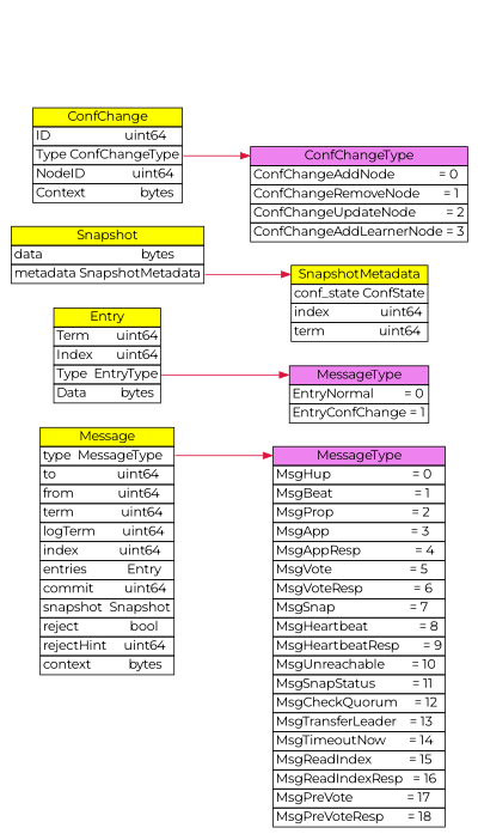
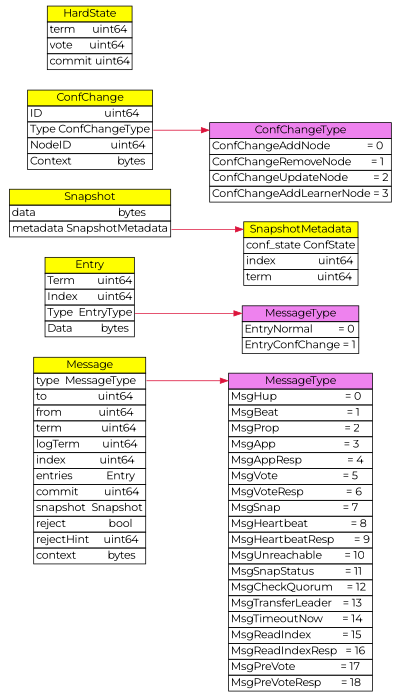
  digraph {
    fontname=Montserrat
    rankdir=LR
    node [fontname=Montserrat shape=none]
    edge [color=crimson fontname=Montserrat fontsize=10 headport=head style=solid tailport=type]
    n1 [label=<<table border="0" cellspacing="0">     <tr><td bgcolor="yellow" border="1">Message</td></tr>     <tr><td border="1" align="left" port="type">type&nbsp;&nbsp;MessageType</td></tr>     <tr><td border="1" align="left">to&nbsp;&nbsp;&nbsp;&nbsp;&nbsp;&nbsp;&nbsp;&nbsp;&nbsp;&nbsp;&nbsp;&nbsp;&nbsp;&nbsp;&nbsp;&nbsp;&nbsp;&nbsp;uint64</td></tr>     <tr><td border="1" align="left">from&nbsp;&nbsp;&nbsp;&nbsp;&nbsp;&nbsp;&nbsp;&nbsp;&nbsp;&nbsp;&nbsp;&nbsp;&nbsp;uint64</td></tr>     <tr><td border="1" align="left">term&nbsp;&nbsp;&nbsp;&nbsp;&nbsp;&nbsp;&nbsp;&nbsp;&nbsp;&nbsp;&nbsp;&nbsp;&nbsp;&nbsp;uint64</td></tr>     <tr><td border="1" align="left">logTerm&nbsp;&nbsp;&nbsp;&nbsp;&nbsp;&nbsp;&nbsp;&nbsp;uint64</td></tr>     <tr><td border="1" align="left">index&nbsp;&nbsp;&nbsp;&nbsp;&nbsp;&nbsp;&nbsp;&nbsp;&nbsp;&nbsp;&nbsp;&nbsp;uint64</td></tr>     <tr><td border="1" align="left" port="entries">entries&nbsp;&nbsp;&nbsp;&nbsp;&nbsp;&nbsp;&nbsp;&nbsp;&nbsp;&nbsp;&nbsp;&nbsp;Entry</td></tr>     <tr><td border="1" align="left">commit&nbsp;&nbsp;&nbsp;&nbsp;&nbsp;&nbsp;&nbsp;&nbsp;&nbsp;uint64</td></tr>     <tr><td border="1" align="left" port="snapshot">snapshot&nbsp;&nbsp;Snapshot</td></tr>     <tr><td border="1" align="left">reject&nbsp;&nbsp;&nbsp;&nbsp;&nbsp;&nbsp;&nbsp;&nbsp;&nbsp;&nbsp;&nbsp;&nbsp;&nbsp;&nbsp;&nbsp;bool</td></tr>     <tr><td border="1" align="left">rejectHint&nbsp;&nbsp;&nbsp;&nbsp;&nbsp;uint64</td></tr>     <tr><td border="1" align="left">context&nbsp;&nbsp;&nbsp;&nbsp;&nbsp;&nbsp;&nbsp;&nbsp;&nbsp;&nbsp;&nbsp;bytes</td></tr>     </table>>]
    n2 [label=<<table border="0" cellspacing="0">     <tr><td bgcolor="#EE82EE" border="1" port="head">MessageType</td></tr> 	<tr><td border="1" align="left">MsgHup&nbsp;&nbsp;&nbsp;&nbsp;&nbsp;&nbsp;&nbsp;&nbsp;&nbsp;&nbsp;&nbsp;&nbsp;&nbsp;&nbsp;&nbsp;&nbsp;&nbsp;&nbsp;&nbsp;&nbsp;&nbsp;&nbsp;&nbsp;&nbsp;=&nbsp;0</td></tr> 	<tr><td border="1" align="left">MsgBeat&nbsp;&nbsp;&nbsp;&nbsp;&nbsp;&nbsp;&nbsp;&nbsp;&nbsp;&nbsp;&nbsp;&nbsp;&nbsp;&nbsp;&nbsp;&nbsp;&nbsp;&nbsp;&nbsp;&nbsp;&nbsp;&nbsp;&nbsp;&nbsp;=&nbsp;1</td></tr> 	<tr><td border="1" align="left">MsgProp&nbsp;&nbsp;&nbsp;&nbsp;&nbsp;&nbsp;&nbsp;&nbsp;&nbsp;&nbsp;&nbsp;&nbsp;&nbsp;&nbsp;&nbsp;&nbsp;&nbsp;&nbsp;&nbsp;&nbsp;&nbsp;&nbsp;&nbsp;=&nbsp;2</td></tr> 	<tr><td border="1" align="left">MsgApp&nbsp;&nbsp;&nbsp;&nbsp;&nbsp;&nbsp;&nbsp;&nbsp;&nbsp;&nbsp;&nbsp;&nbsp;&nbsp;&nbsp;&nbsp;&nbsp;&nbsp;&nbsp;&nbsp;&nbsp;&nbsp;&nbsp;&nbsp;&nbsp;=&nbsp;3</td></tr> 	<tr><td border="1" align="left">MsgAppResp&nbsp;&nbsp;&nbsp;&nbsp;&nbsp;&nbsp;&nbsp;&nbsp;&nbsp;&nbsp;&nbsp;&nbsp;&nbsp;&nbsp;&nbsp;&nbsp;=&nbsp;4</td></tr> 	<tr><td border="1" align="left">MsgVote&nbsp;&nbsp;&nbsp;&nbsp;&nbsp;&nbsp;&nbsp;&nbsp;&nbsp;&nbsp;&nbsp;&nbsp;&nbsp;&nbsp;&nbsp;&nbsp;&nbsp;&nbsp;&nbsp;&nbsp;&nbsp;&nbsp;&nbsp;=&nbsp;5</td></tr> 	<tr><td border="1" align="left">MsgVoteResp&nbsp;&nbsp;&nbsp;&nbsp;&nbsp;&nbsp;&nbsp;&nbsp;&nbsp;&nbsp;&nbsp;&nbsp;&nbsp;&nbsp;&nbsp;=&nbsp;6</td></tr> 	<tr><td border="1" align="left">MsgSnap&nbsp;&nbsp;&nbsp;&nbsp;&nbsp;&nbsp;&nbsp;&nbsp;&nbsp;&nbsp;&nbsp;&nbsp;&nbsp;&nbsp;&nbsp;&nbsp;&nbsp;&nbsp;&nbsp;&nbsp;&nbsp;&nbsp;=&nbsp;7</td></tr> 	<tr><td border="1" align="left">MsgHeartbeat&nbsp;&nbsp;&nbsp;&nbsp;&nbsp;&nbsp;&nbsp;&nbsp;&nbsp;&nbsp;&nbsp;&nbsp;&nbsp;&nbsp;&nbsp;=&nbsp;8</td></tr> 	<tr><td border="1" align="left">MsgHeartbeatResp&nbsp;&nbsp;&nbsp;&nbsp;&nbsp;&nbsp;&nbsp;=&nbsp;9</td></tr> 	<tr><td border="1" align="left">MsgUnreachable&nbsp;&nbsp;&nbsp;&nbsp;&nbsp;&nbsp;&nbsp;&nbsp;=&nbsp;10</td></tr> 	<tr><td border="1" align="left">MsgSnapStatus&nbsp;&nbsp;&nbsp;&nbsp;&nbsp;&nbsp;&nbsp;&nbsp;&nbsp;&nbsp;&nbsp;=&nbsp;11</td></tr> 	<tr><td border="1" align="left">MsgCheckQuorum&nbsp;&nbsp;&nbsp;&nbsp;&nbsp;=&nbsp;12</td></tr> 	<tr><td border="1" align="left">MsgTransferLeader&nbsp;&nbsp;&nbsp;&nbsp;=&nbsp;13</td></tr> 	<tr><td border="1" align="left">MsgTimeoutNow&nbsp;&nbsp;&nbsp;&nbsp;&nbsp;&nbsp;&nbsp;=&nbsp;14</td></tr> 	<tr><td border="1" align="left">MsgReadIndex&nbsp;&nbsp;&nbsp;&nbsp;&nbsp;&nbsp;&nbsp;&nbsp;&nbsp;&nbsp;&nbsp;=&nbsp;15</td></tr> 	<tr><td border="1" align="left">MsgReadIndexResp&nbsp;&nbsp;&nbsp;=&nbsp;16</td></tr> 	<tr><td border="1" align="left">MsgPreVote&nbsp;&nbsp;&nbsp;&nbsp;&nbsp;&nbsp;&nbsp;&nbsp;&nbsp;&nbsp;&nbsp;&nbsp;&nbsp;&nbsp;&nbsp;&nbsp;=&nbsp;17</td></tr> 	<tr><td border="1" align="left">MsgPreVoteResp&nbsp;&nbsp;&nbsp;&nbsp;&nbsp;&nbsp;&nbsp;=&nbsp;18</td></tr>     </table>>]
    n3 [label=<<table border="0" cellspacing="0">     <tr><td bgcolor="yellow" border="1" port="head">Entry</td></tr>     <tr><td border="1" align="left">Term&nbsp;&nbsp;&nbsp;&nbsp;&nbsp;&nbsp;&nbsp;&nbsp;uint64</td></tr>     <tr><td border="1" align="left">Index&nbsp;&nbsp;&nbsp;&nbsp;&nbsp;&nbsp;&nbsp;uint64</td></tr>     <tr><td border="1" align="left" port="type">Type&nbsp;&nbsp;EntryType</td></tr>     <tr><td border="1" align="left">Data&nbsp;&nbsp;&nbsp;&nbsp;&nbsp;&nbsp;&nbsp;&nbsp;&nbsp;&nbsp;bytes</td></tr>     </table>>]
    n4 [label=<<table border="0" cellspacing="0">     <tr><td bgcolor="#EE82EE" border="1" port="head">MessageType</td></tr> 	<tr><td border="1" align="left">EntryNormal&nbsp;&nbsp;&nbsp;&nbsp;&nbsp;&nbsp;&nbsp;&nbsp;&nbsp;=&nbsp;0</td></tr> 	<tr><td border="1" align="left">EntryConfChange&nbsp;=&nbsp;1</td></tr>     </table>>]
    n5 [label=<<table border="0" cellspacing="0">     <tr><td bgcolor="yellow" border="1" port="head">Snapshot</td></tr> 	<tr><td border="1" align="left">data&nbsp;&nbsp;&nbsp;&nbsp;&nbsp;&nbsp;&nbsp;&nbsp;&nbsp;&nbsp;&nbsp;&nbsp;&nbsp;&nbsp;&nbsp;&nbsp;&nbsp;&nbsp;&nbsp;&nbsp;&nbsp;&nbsp;&nbsp;&nbsp;&nbsp;&nbsp;&nbsp;&nbsp;&nbsp;bytes</td></tr> 	<tr><td border="1" align="left" port="metadata">metadata&nbsp;SnapshotMetadata</td></tr>     </table>>]
    n6 [label=<<table border="0" cellspacing="0">     <tr><td bgcolor="yellow" border="1" port="head">SnapshotMetadata</td></tr> 	<tr><td border="1" align="left" port="conf_state">conf_state&nbsp;ConfState</td></tr> 	<tr><td border="1" align="left">index&nbsp;&nbsp;&nbsp;&nbsp;&nbsp;&nbsp;&nbsp;&nbsp;&nbsp;&nbsp;&nbsp;&nbsp;&nbsp;&nbsp;&nbsp;uint64</td></tr> 	<tr><td border="1" align="left">term&nbsp;&nbsp;&nbsp;&nbsp;&nbsp;&nbsp;&nbsp;&nbsp;&nbsp;&nbsp;&nbsp;&nbsp;&nbsp;&nbsp;&nbsp;&nbsp;uint64</td></tr>     </table>>]
    n7 [label=<<table border="0" cellspacing="0">     <tr><td bgcolor="#EE82EE" border="1" port="head">ConfChangeType</td></tr> 	<tr><td border="1" align="left">ConfChangeAddNode&nbsp;&nbsp;&nbsp;&nbsp;&nbsp;&nbsp;&nbsp;&nbsp;&nbsp;&nbsp;&nbsp;&nbsp;&nbsp;=&nbsp;0</td></tr> 	<tr><td border="1" align="left">ConfChangeRemoveNode&nbsp;&nbsp;&nbsp;&nbsp;&nbsp;&nbsp;&nbsp;=&nbsp;1</td></tr> 	<tr><td border="1" align="left">ConfChangeUpdateNode&nbsp;&nbsp;&nbsp;&nbsp;&nbsp;&nbsp;&nbsp;&nbsp;&nbsp;=&nbsp;2</td></tr> 	<tr><td border="1" align="left">ConfChangeAddLearnerNode&nbsp;=&nbsp;3</td></tr>     </table>>]
    n8 [label=<<table border="0" cellspacing="0">     <tr><td bgcolor="yellow" border="1" port="head">ConfChange</td></tr> 	<tr><td border="1" align="left">ID&nbsp;&nbsp;&nbsp;&nbsp;&nbsp;&nbsp;&nbsp;&nbsp;&nbsp;&nbsp;&nbsp;&nbsp;&nbsp;&nbsp;&nbsp;&nbsp;&nbsp;&nbsp;&nbsp;&nbsp;&nbsp;&nbsp;uint64</td></tr> 	<tr><td border="1" align="left" port="type">Type&nbsp;ConfChangeType</td></tr> 	<tr><td border="1" align="left">NodeID&nbsp;&nbsp;&nbsp;&nbsp;&nbsp;&nbsp;&nbsp;&nbsp;&nbsp;&nbsp;&nbsp;&nbsp;&nbsp;&nbsp;uint64</td></tr> 	<tr><td border="1" align="left">Context&nbsp;&nbsp;&nbsp;&nbsp;&nbsp;&nbsp;&nbsp;&nbsp;&nbsp;&nbsp;&nbsp;&nbsp;&nbsp;&nbsp;&nbsp;&nbsp;bytes</td></tr>     </table>>]
+   n9 [label=<<table border="0" cellspacing="0">     <tr><td bgcolor="yellow" border="1" port="head">HardState</td></tr> 	<tr><td border="1" align="left">term&nbsp;&nbsp;&nbsp;&nbsp;&nbsp;&nbsp;uint64</td></tr> 	<tr><td border="1" align="left">vote&nbsp;&nbsp;&nbsp;&nbsp;&nbsp;&nbsp;uint64</td></tr> 	<tr><td border="1" align="left">commit&nbsp;uint64</td></tr>     </table>>]
    n1 -> n2
    n3 -> n4
    n5 -> n6 [tailport=metadata]
    n8 -> n7
  }
